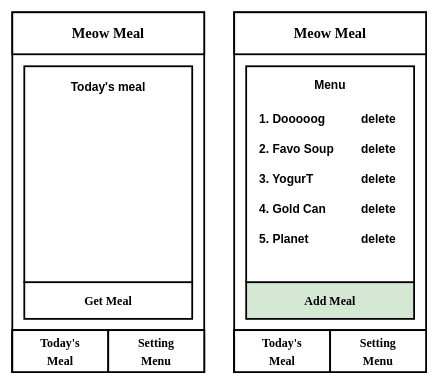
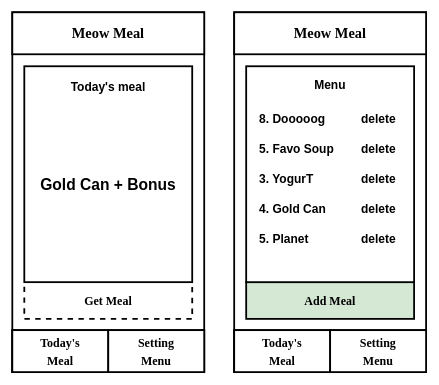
  <mxCell id="0" />
  <mxCell id="1" parent="0" />
  <mxCell id="2" value="" style="rounded=0;whiteSpace=wrap;html=1;strokeWidth=3;fillColor=none;" parent="1" vertex="1"><mxGeometry x="20" y="20" width="320" height="600" as="geometry" /></mxCell>
  <mxCell id="3" value="" style="rounded=0;whiteSpace=wrap;html=1;fontFamily=微軟正黑體;fontSize=24;fontStyle=1;strokeWidth=3;shadow=0;glass=0;comic=0;" parent="1" vertex="1"><mxGeometry x="20" y="550" width="320" height="70" as="geometry" /></mxCell>
- <mxCell id="4" value="&lt;span style=&quot;font-size: 20px&quot;&gt;Get Meal&lt;/span&gt;" style="rounded=0;whiteSpace=wrap;html=1;fontFamily=微軟正黑體;fontSize=24;fontStyle=1;strokeWidth=3;shadow=0;glass=0;comic=0;" vertex="1" parent="1"><mxGeometry x="40" y="470" width="280" height="61.25" as="geometry" /></mxCell>
+ <mxCell id="4" value="&lt;span style=&quot;font-size: 20px&quot;&gt;Get Meal&lt;/span&gt;" style="rounded=0;whiteSpace=wrap;html=1;fontFamily=微軟正黑體;fontSize=24;fontStyle=1;strokeWidth=3;shadow=0;glass=0;comic=0;dashed=1;" vertex="1" parent="1"><mxGeometry x="40" y="470" width="280" height="61.25" as="geometry" /></mxCell>
  <mxCell id="5" value="&lt;span style=&quot;font-size: 20px&quot;&gt;Today's&lt;br&gt;Meal&lt;br&gt;&lt;/span&gt;" style="rounded=0;whiteSpace=wrap;html=1;fontFamily=微軟正黑體;fontSize=24;fontStyle=1;strokeWidth=3;shadow=0;glass=0;comic=0;" vertex="1" parent="1"><mxGeometry x="20" y="550" width="160" height="70" as="geometry" /></mxCell>
  <mxCell id="6" value="&lt;span style=&quot;font-size: 20px&quot;&gt;Setting&lt;br&gt;Menu&lt;br&gt;&lt;/span&gt;" style="rounded=0;whiteSpace=wrap;html=1;fontFamily=微軟正黑體;fontSize=24;fontStyle=1;strokeWidth=3;shadow=0;glass=0;comic=0;" vertex="1" parent="1"><mxGeometry x="180" y="550" width="160" height="70" as="geometry" /></mxCell>
  <mxCell id="7" value="" style="rounded=0;whiteSpace=wrap;html=1;strokeWidth=3;fillColor=none;" vertex="1" parent="1"><mxGeometry x="390" y="20" width="320" height="600" as="geometry" /></mxCell>
  <mxCell id="8" value="" style="rounded=0;whiteSpace=wrap;html=1;fontFamily=微軟正黑體;fontSize=24;fontStyle=1;strokeWidth=3;shadow=0;glass=0;comic=0;" vertex="1" parent="1"><mxGeometry x="390" y="550" width="320" height="70" as="geometry" /></mxCell>
  <mxCell id="9" value="&lt;span style=&quot;font-size: 20px&quot;&gt;Add Meal&lt;/span&gt;" style="rounded=0;whiteSpace=wrap;html=1;fontFamily=微軟正黑體;fontSize=24;fontStyle=1;strokeWidth=3;shadow=0;glass=0;comic=0;fillColor=#d5e8d4;" vertex="1" parent="1"><mxGeometry x="410" y="470" width="280" height="61.25" as="geometry" /></mxCell>
  <mxCell id="10" value="&lt;span style=&quot;font-size: 20px&quot;&gt;Today's&lt;br&gt;Meal&lt;br&gt;&lt;/span&gt;" style="rounded=0;whiteSpace=wrap;html=1;fontFamily=微軟正黑體;fontSize=24;fontStyle=1;strokeWidth=3;shadow=0;glass=0;comic=0;" vertex="1" parent="1"><mxGeometry x="390" y="550" width="160" height="70" as="geometry" /></mxCell>
  <mxCell id="11" value="&lt;span style=&quot;font-size: 20px&quot;&gt;Setting&lt;br&gt;Menu&lt;br&gt;&lt;/span&gt;" style="rounded=0;whiteSpace=wrap;html=1;fontFamily=微軟正黑體;fontSize=24;fontStyle=1;strokeWidth=3;shadow=0;glass=0;comic=0;" vertex="1" parent="1"><mxGeometry x="550" y="550" width="160" height="70" as="geometry" /></mxCell>
  <mxCell id="12" value="" style="group" vertex="1" connectable="0" parent="1"><mxGeometry x="410" y="110" width="280" height="360" as="geometry" /></mxCell>
  <mxCell id="13" value="" style="rounded=0;whiteSpace=wrap;html=1;fontFamily=微軟正黑體;fontSize=24;fontStyle=1;strokeWidth=3;shadow=0;glass=0;comic=0;" vertex="1" parent="12"><mxGeometry width="280" height="360.0" as="geometry" /></mxCell>
  <mxCell id="14" value="&lt;span style=&quot;font-size: 20px&quot;&gt;&lt;b&gt;Menu&lt;/b&gt;&lt;/span&gt;" style="text;html=1;fillColor=none;align=center;verticalAlign=middle;whiteSpace=wrap;rounded=0;labelBorderColor=none;" vertex="1" parent="12"><mxGeometry width="280" height="61.714" as="geometry" /></mxCell>
  <mxCell id="15" value="" style="group" vertex="1" connectable="0" parent="12"><mxGeometry x="20" y="61.71" width="240" height="250.0" as="geometry" /></mxCell>
- <mxCell id="16" value="&lt;span style=&quot;font-size: 20px&quot;&gt;&lt;b&gt;1. Dooooog&lt;/b&gt;&lt;/span&gt;" style="text;html=1;fillColor=none;align=left;verticalAlign=middle;whiteSpace=wrap;rounded=0;labelBorderColor=none;" vertex="1" parent="15"><mxGeometry width="240" height="50" as="geometry" /></mxCell>
- <mxCell id="17" value="&lt;span style=&quot;font-size: 20px&quot;&gt;&lt;b&gt;2. Favo Soup&lt;/b&gt;&lt;/span&gt;" style="text;html=1;fillColor=none;align=left;verticalAlign=middle;whiteSpace=wrap;rounded=0;labelBorderColor=none;" vertex="1" parent="15"><mxGeometry y="50" width="240" height="50" as="geometry" /></mxCell>
+ <mxCell id="16" value="&lt;span style=&quot;font-size: 20px&quot;&gt;&lt;b&gt;8. Dooooog&lt;/b&gt;&lt;/span&gt;" style="text;html=1;fillColor=none;align=left;verticalAlign=middle;whiteSpace=wrap;rounded=0;labelBorderColor=none;" vertex="1" parent="15"><mxGeometry width="240" height="50" as="geometry" /></mxCell>
+ <mxCell id="17" value="&lt;span style=&quot;font-size: 20px&quot;&gt;&lt;b&gt;5. Favo Soup&lt;/b&gt;&lt;/span&gt;" style="text;html=1;fillColor=none;align=left;verticalAlign=middle;whiteSpace=wrap;rounded=0;labelBorderColor=none;" vertex="1" parent="15"><mxGeometry y="50" width="240" height="50" as="geometry" /></mxCell>
  <mxCell id="18" value="&lt;span style=&quot;font-size: 20px&quot;&gt;&lt;b&gt;3. YogurT&lt;/b&gt;&lt;/span&gt;" style="text;html=1;fillColor=none;align=left;verticalAlign=middle;whiteSpace=wrap;rounded=0;labelBorderColor=none;" vertex="1" parent="15"><mxGeometry y="100" width="240" height="50" as="geometry" /></mxCell>
  <mxCell id="19" value="&lt;span style=&quot;font-size: 20px&quot;&gt;&lt;b&gt;4. Gold Can&lt;/b&gt;&lt;/span&gt;" style="text;html=1;fillColor=none;align=left;verticalAlign=middle;whiteSpace=wrap;rounded=0;labelBorderColor=none;" vertex="1" parent="15"><mxGeometry y="150" width="240" height="50" as="geometry" /></mxCell>
  <mxCell id="20" value="&lt;span style=&quot;font-size: 20px&quot;&gt;&lt;b&gt;5. Planet&lt;/b&gt;&lt;/span&gt;" style="text;html=1;fillColor=none;align=left;verticalAlign=middle;whiteSpace=wrap;rounded=0;labelBorderColor=none;" vertex="1" parent="15"><mxGeometry y="200" width="240" height="50" as="geometry" /></mxCell>
  <mxCell id="21" value="&lt;b style=&quot;font-size: 20px&quot;&gt;delete&lt;/b&gt;" style="text;html=1;fillColor=none;align=left;verticalAlign=middle;whiteSpace=wrap;rounded=0;labelBorderColor=none;" vertex="1" parent="15"><mxGeometry x="170" width="70" height="50" as="geometry" /></mxCell>
  <mxCell id="22" value="&lt;span style=&quot;font-size: 20px&quot;&gt;&lt;b&gt;delete&lt;/b&gt;&lt;/span&gt;" style="text;html=1;fillColor=none;align=left;verticalAlign=middle;whiteSpace=wrap;rounded=0;labelBorderColor=none;" vertex="1" parent="15"><mxGeometry x="170" y="50" width="70" height="50" as="geometry" /></mxCell>
  <mxCell id="23" value="&lt;b style=&quot;font-size: 20px&quot;&gt;delete&lt;/b&gt;" style="text;html=1;fillColor=none;align=left;verticalAlign=middle;whiteSpace=wrap;rounded=0;labelBorderColor=none;" vertex="1" parent="15"><mxGeometry x="170" y="100" width="70" height="50" as="geometry" /></mxCell>
  <mxCell id="24" value="&lt;b style=&quot;font-size: 20px&quot;&gt;delete&lt;/b&gt;" style="text;html=1;fillColor=none;align=left;verticalAlign=middle;whiteSpace=wrap;rounded=0;labelBorderColor=none;" vertex="1" parent="15"><mxGeometry x="170" y="150" width="70" height="50" as="geometry" /></mxCell>
  <mxCell id="25" value="&lt;b style=&quot;font-size: 20px&quot;&gt;delete&lt;/b&gt;" style="text;html=1;fillColor=none;align=left;verticalAlign=middle;whiteSpace=wrap;rounded=0;labelBorderColor=none;" vertex="1" parent="15"><mxGeometry x="170" y="200" width="70" height="50" as="geometry" /></mxCell>
  <mxCell id="26" value="" style="group" vertex="1" connectable="0" parent="1"><mxGeometry x="40" y="110" width="280" height="360" as="geometry" /></mxCell>
  <mxCell id="27" value="" style="rounded=0;whiteSpace=wrap;html=1;fontFamily=微軟正黑體;fontSize=24;fontStyle=1;strokeWidth=3;shadow=0;glass=0;comic=0;" vertex="1" parent="26"><mxGeometry width="280" height="360.0" as="geometry" /></mxCell>
  <mxCell id="28" value="&lt;span style=&quot;font-size: 20px&quot;&gt;&lt;b&gt;Today's meal&lt;/b&gt;&lt;/span&gt;" style="text;html=1;fillColor=none;align=center;verticalAlign=middle;whiteSpace=wrap;rounded=0;labelBorderColor=none;" vertex="1" parent="26"><mxGeometry width="280" height="65.455" as="geometry" /></mxCell>
+ <mxCell id="29" value="&lt;b style=&quot;font-size: 26px ; text-align: left&quot;&gt;Gold Can + Bonus&lt;/b&gt;" style="text;html=1;fillColor=none;align=center;verticalAlign=middle;whiteSpace=wrap;rounded=0;labelBorderColor=none;fontSize=32;" vertex="1" parent="26"><mxGeometry y="164.571" width="280" height="61.714" as="geometry" /></mxCell>
  <mxCell id="30" value="Meow Meal" style="rounded=0;whiteSpace=wrap;html=1;fontFamily=微軟正黑體;fontSize=24;fontStyle=1;strokeWidth=3;shadow=0;glass=0;comic=0;" vertex="1" parent="1"><mxGeometry x="20" y="20" width="320" height="70" as="geometry" /></mxCell>
  <mxCell id="31" value="Meow Meal" style="rounded=0;whiteSpace=wrap;html=1;fontFamily=微軟正黑體;fontSize=24;fontStyle=1;strokeWidth=3;shadow=0;glass=0;comic=0;" vertex="1" parent="1"><mxGeometry x="390" y="20" width="320" height="70" as="geometry" /></mxCell>
